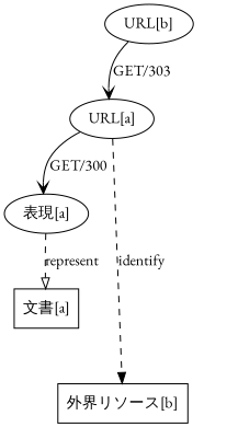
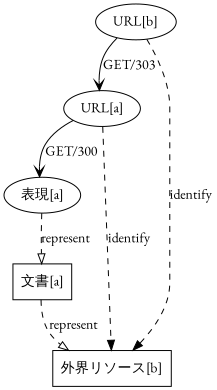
  digraph {
    fontname="EB Garamond"
    node [fontname="EB Garamond" shape=ellipse]
    edge [arrowhead=vee fontname="EB Garamond" style=dashed]
    "URL[a]"
    "表現[a]"
    "外界リソース[b]" [shape=box]
    "文書[a]" [shape=box]
    "URL[b]"
    "URL[a]" -> "表現[a]" [label="GET/300" style=""]
    "URL[a]" -> "外界リソース[b]" [arrowhead=normal label=identify]
    "表現[a]" -> "文書[a]" [arrowhead=onormal label=represent]
+   "文書[a]" -> "外界リソース[b]" [arrowhead=onormal label=represent]
    "URL[b]" -> "URL[a]" [label="GET/303" style=""]
+   "URL[b]" -> "外界リソース[b]" [arrowhead=normal label=identify]
  }
